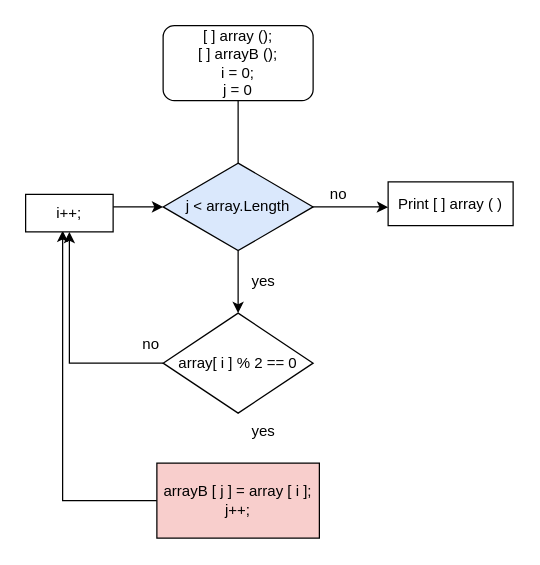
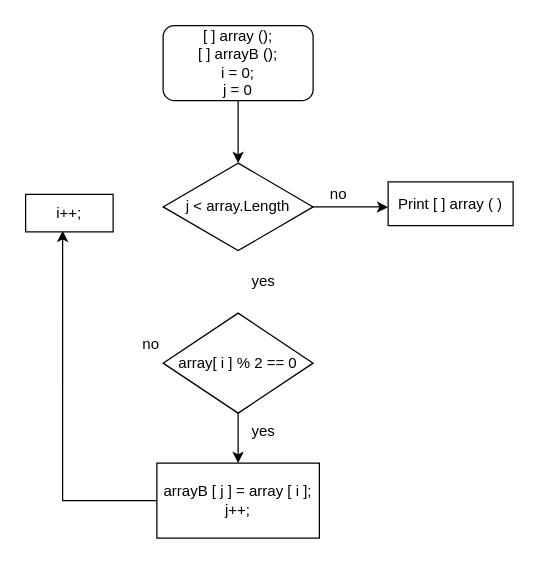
  <mxCell id="0" />
  <mxCell id="1" parent="0" />
- <mxCell id="2" style="edgeStyle=orthogonalEdgeStyle;rounded=0;orthogonalLoop=1;jettySize=auto;html=1;entryX=0.5;entryY=0;entryDx=0;entryDy=0;endArrow=none;" edge="1" parent="1" source="3" target="5"><mxGeometry relative="1" as="geometry" /></mxCell>
+ <mxCell id="2" style="edgeStyle=orthogonalEdgeStyle;rounded=0;orthogonalLoop=1;jettySize=auto;html=1;entryX=0.5;entryY=0;entryDx=0;entryDy=0;" edge="1" parent="1" source="3" target="5"><mxGeometry relative="1" as="geometry" /></mxCell>
  <mxCell id="3" value="[ ] array ();&lt;br&gt;[ ] arrayB ();&lt;br&gt;i = 0;&lt;br&gt;j = 0" style="rounded=1;whiteSpace=wrap;html=1;" vertex="1" parent="1"><mxGeometry x="130" y="20" width="120" height="60" as="geometry" /></mxCell>
- <mxCell id="4" style="edgeStyle=orthogonalEdgeStyle;rounded=0;orthogonalLoop=1;jettySize=auto;html=1;entryX=0.5;entryY=0;entryDx=0;entryDy=0;" edge="1" parent="1" source="5" target="8"><mxGeometry relative="1" as="geometry" /></mxCell>
- <mxCell id="5" value="j &amp;lt; array.Length" style="rhombus;whiteSpace=wrap;html=1;fillColor=#dae8fc;" vertex="1" parent="1"><mxGeometry x="130" y="130" width="120" height="70" as="geometry" /></mxCell>
- <mxCell id="7" style="edgeStyle=orthogonalEdgeStyle;rounded=0;orthogonalLoop=1;jettySize=auto;html=1;" edge="1" parent="1" source="8" target="13"><mxGeometry relative="1" as="geometry"><mxPoint x="100" y="290" as="targetPoint" /></mxGeometry></mxCell>
+ <mxCell id="5" value="j &amp;lt; array.Length" style="rhombus;whiteSpace=wrap;html=1;" vertex="1" parent="1"><mxGeometry x="130" y="130" width="120" height="70" as="geometry" /></mxCell>
+ <mxCell id="6" style="edgeStyle=orthogonalEdgeStyle;rounded=0;orthogonalLoop=1;jettySize=auto;html=1;exitX=0.5;exitY=1;exitDx=0;exitDy=0;entryX=0.5;entryY=0;entryDx=0;entryDy=0;" edge="1" parent="1" source="8" target="10"><mxGeometry relative="1" as="geometry" /></mxCell>
  <mxCell id="8" value="array[ i ] % 2 == 0" style="rhombus;whiteSpace=wrap;html=1;" vertex="1" parent="1"><mxGeometry x="130" y="250" width="120" height="80" as="geometry" /></mxCell>
  <mxCell id="9" style="edgeStyle=orthogonalEdgeStyle;rounded=0;orthogonalLoop=1;jettySize=auto;html=1;exitX=0;exitY=0.5;exitDx=0;exitDy=0;entryX=0.423;entryY=0.968;entryDx=0;entryDy=0;entryPerimeter=0;" edge="1" parent="1" source="10" target="13"><mxGeometry relative="1" as="geometry" /></mxCell>
- <mxCell id="10" value="arrayB [ j ] = array [ i ];&lt;br&gt;j++;" style="rounded=0;whiteSpace=wrap;html=1;fillColor=#f8cecc;" vertex="1" parent="1"><mxGeometry x="125" y="370" width="130" height="60" as="geometry" /></mxCell>
+ <mxCell id="10" value="arrayB [ j ] = array [ i ];&lt;br&gt;j++;" style="rounded=0;whiteSpace=wrap;html=1;" vertex="1" parent="1"><mxGeometry x="125" y="370" width="130" height="60" as="geometry" /></mxCell>
  <mxCell id="11" value="yes" style="text;html=1;align=center;verticalAlign=middle;resizable=0;points=[];autosize=1;strokeColor=none;fillColor=none;" vertex="1" parent="1"><mxGeometry x="190" y="210" width="40" height="30" as="geometry" /></mxCell>
- <mxCell id="12" style="edgeStyle=orthogonalEdgeStyle;rounded=0;orthogonalLoop=1;jettySize=auto;html=1;entryX=0;entryY=0.5;entryDx=0;entryDy=0;" edge="1" parent="1" source="13" target="5"><mxGeometry relative="1" as="geometry"><Array as="points"><mxPoint x="50" y="165" /></Array></mxGeometry></mxCell>
  <mxCell id="13" value="i++;" style="rounded=0;whiteSpace=wrap;html=1;" vertex="1" parent="1"><mxGeometry x="20" y="155" width="70" height="30" as="geometry" /></mxCell>
  <mxCell id="14" style="edgeStyle=orthogonalEdgeStyle;rounded=0;orthogonalLoop=1;jettySize=auto;html=1;exitX=1;exitY=0.5;exitDx=0;exitDy=0;" edge="1" parent="1"><mxGeometry relative="1" as="geometry"><mxPoint x="310" y="165.238" as="targetPoint" /><mxPoint x="250" y="165" as="sourcePoint" /><Array as="points"><mxPoint x="300" y="165" /><mxPoint x="300" y="165" /></Array></mxGeometry></mxCell>
  <mxCell id="15" value="no" style="text;html=1;align=center;verticalAlign=middle;resizable=0;points=[];autosize=1;strokeColor=none;fillColor=none;" vertex="1" parent="1"><mxGeometry x="250" y="140" width="40" height="30" as="geometry" /></mxCell>
  <mxCell id="16" value="Print [ ] array ( )" style="rounded=0;whiteSpace=wrap;html=1;" vertex="1" parent="1"><mxGeometry x="310" y="145" width="100" height="35" as="geometry" /></mxCell>
  <mxCell id="17" value="yes" style="text;html=1;align=center;verticalAlign=middle;resizable=0;points=[];autosize=1;strokeColor=none;fillColor=none;" vertex="1" parent="1"><mxGeometry x="190" y="330" width="40" height="30" as="geometry" /></mxCell>
  <mxCell id="18" value="no" style="text;html=1;align=center;verticalAlign=middle;resizable=0;points=[];autosize=1;strokeColor=none;fillColor=none;" vertex="1" parent="1"><mxGeometry x="100" y="260" width="40" height="30" as="geometry" /></mxCell>
